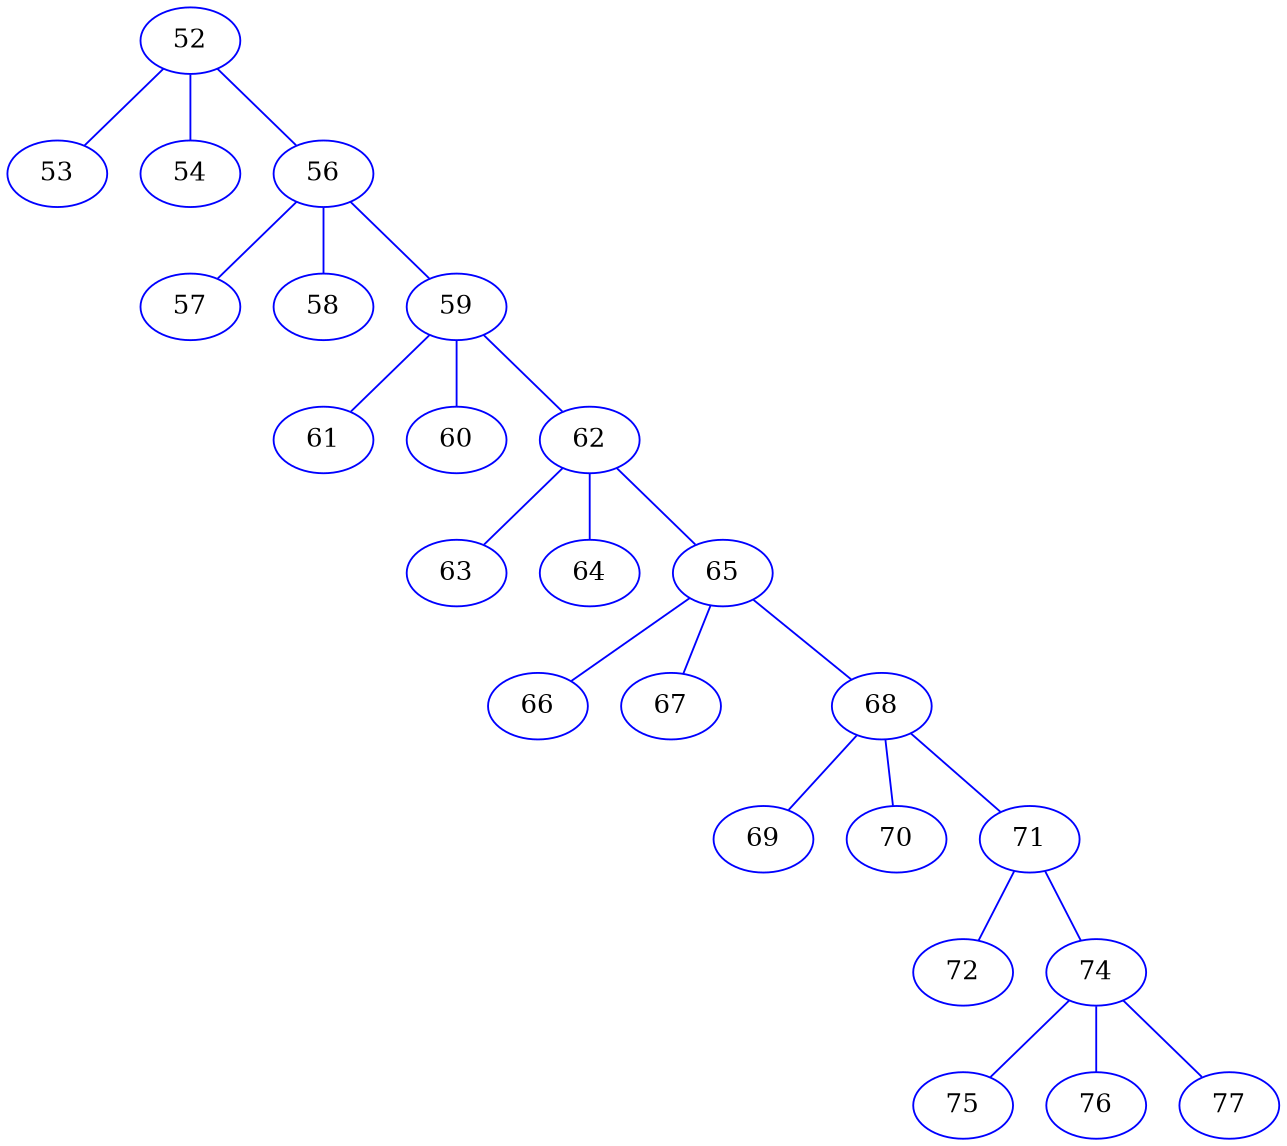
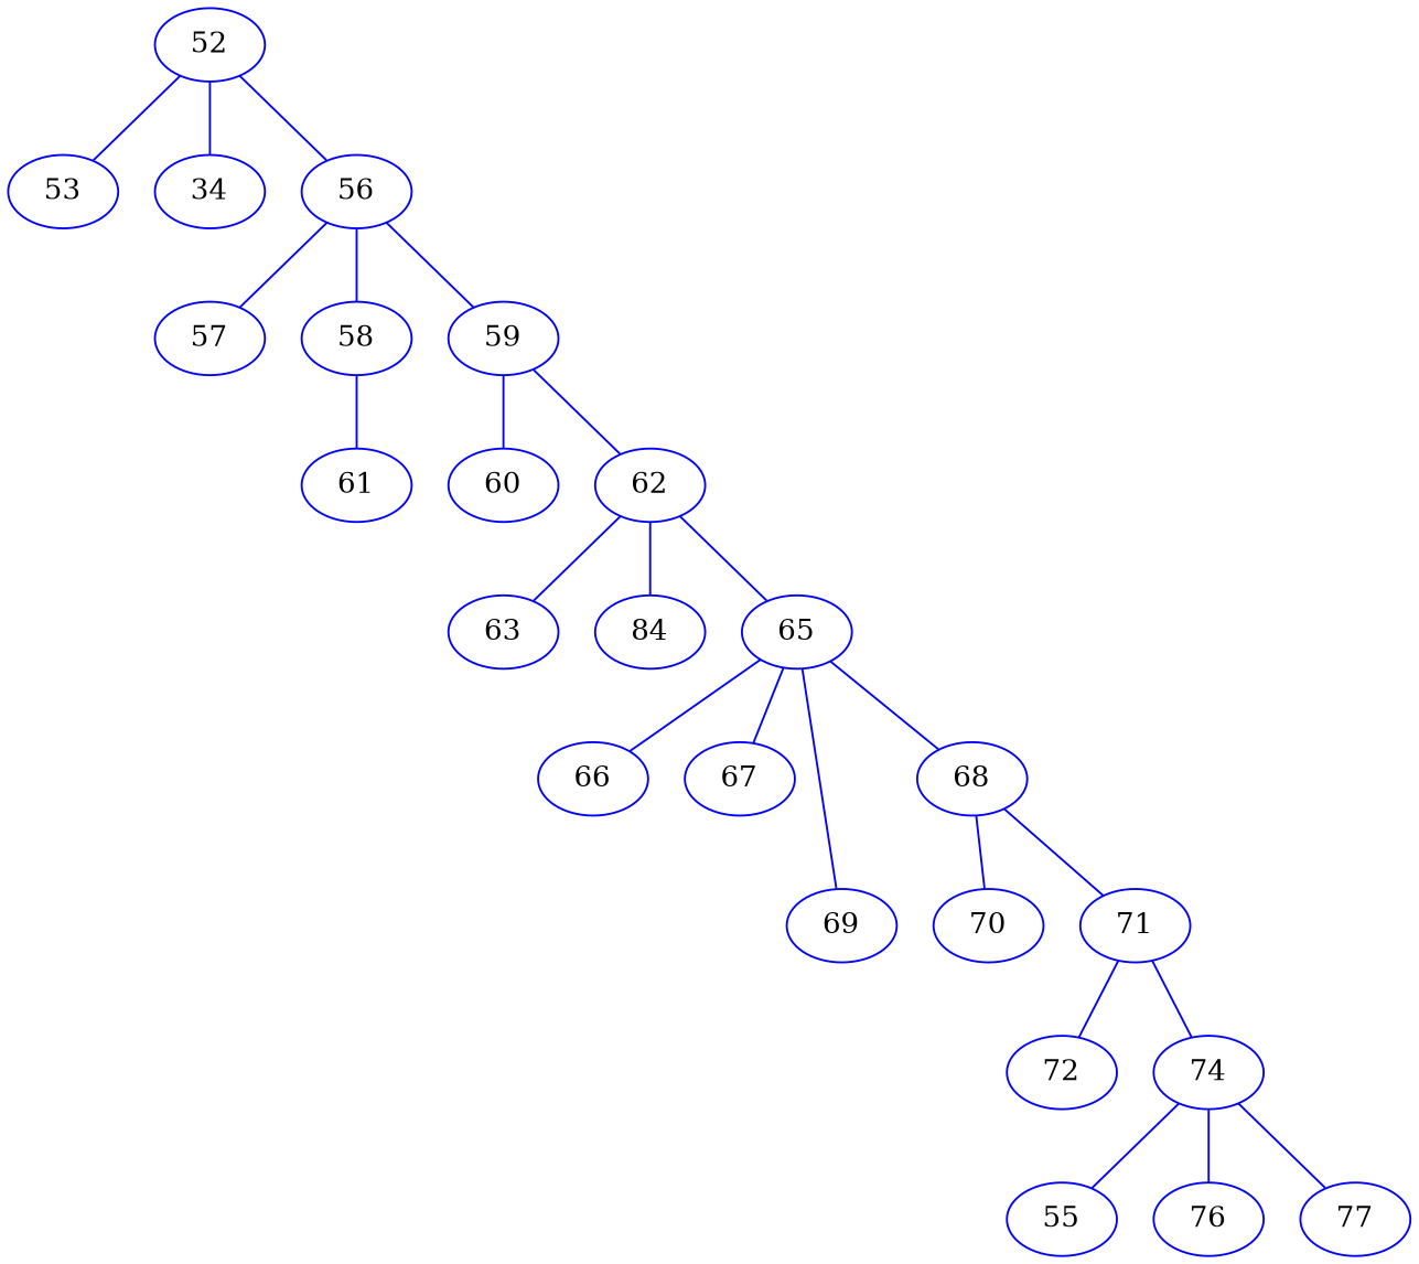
  strict graph {
    node [color=blue]
    edge [color=blue]
    52
    53
-   54
+   54 [label=34]
    56
    57
    58
    59
    60
    61
    62
    63
-   64
+   64 [label=84]
    65
    66
    67
    68
    69
    70
    71
    72
    74
-   75
+   75 [label=55]
    76
    77
    52 -- 53
    52 -- 54
    52 -- 56
    56 -- 57
    56 -- 58
    56 -- 59
    59 -- 60
-   59 -- 61
+   58 -- 61
    59 -- 62
    62 -- 63
    62 -- 64
    62 -- 65
    65 -- 66
    65 -- 67
    65 -- 68
-   68 -- 69
+   65 -- 69
    68 -- 70
    68 -- 71
    71 -- 72
    71 -- 74
    74 -- 75
    74 -- 76
    74 -- 77
  }
